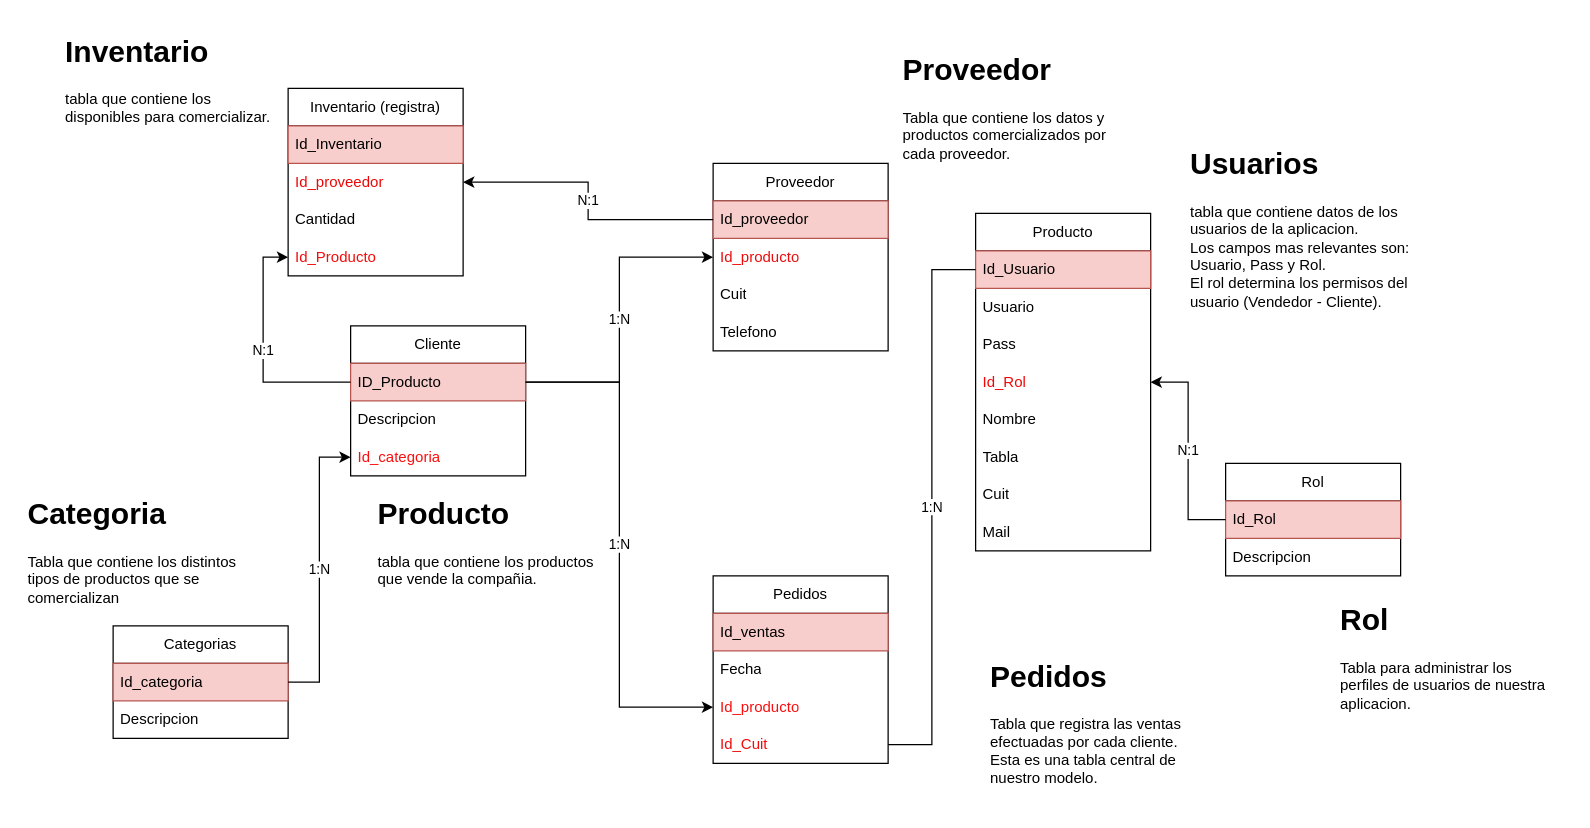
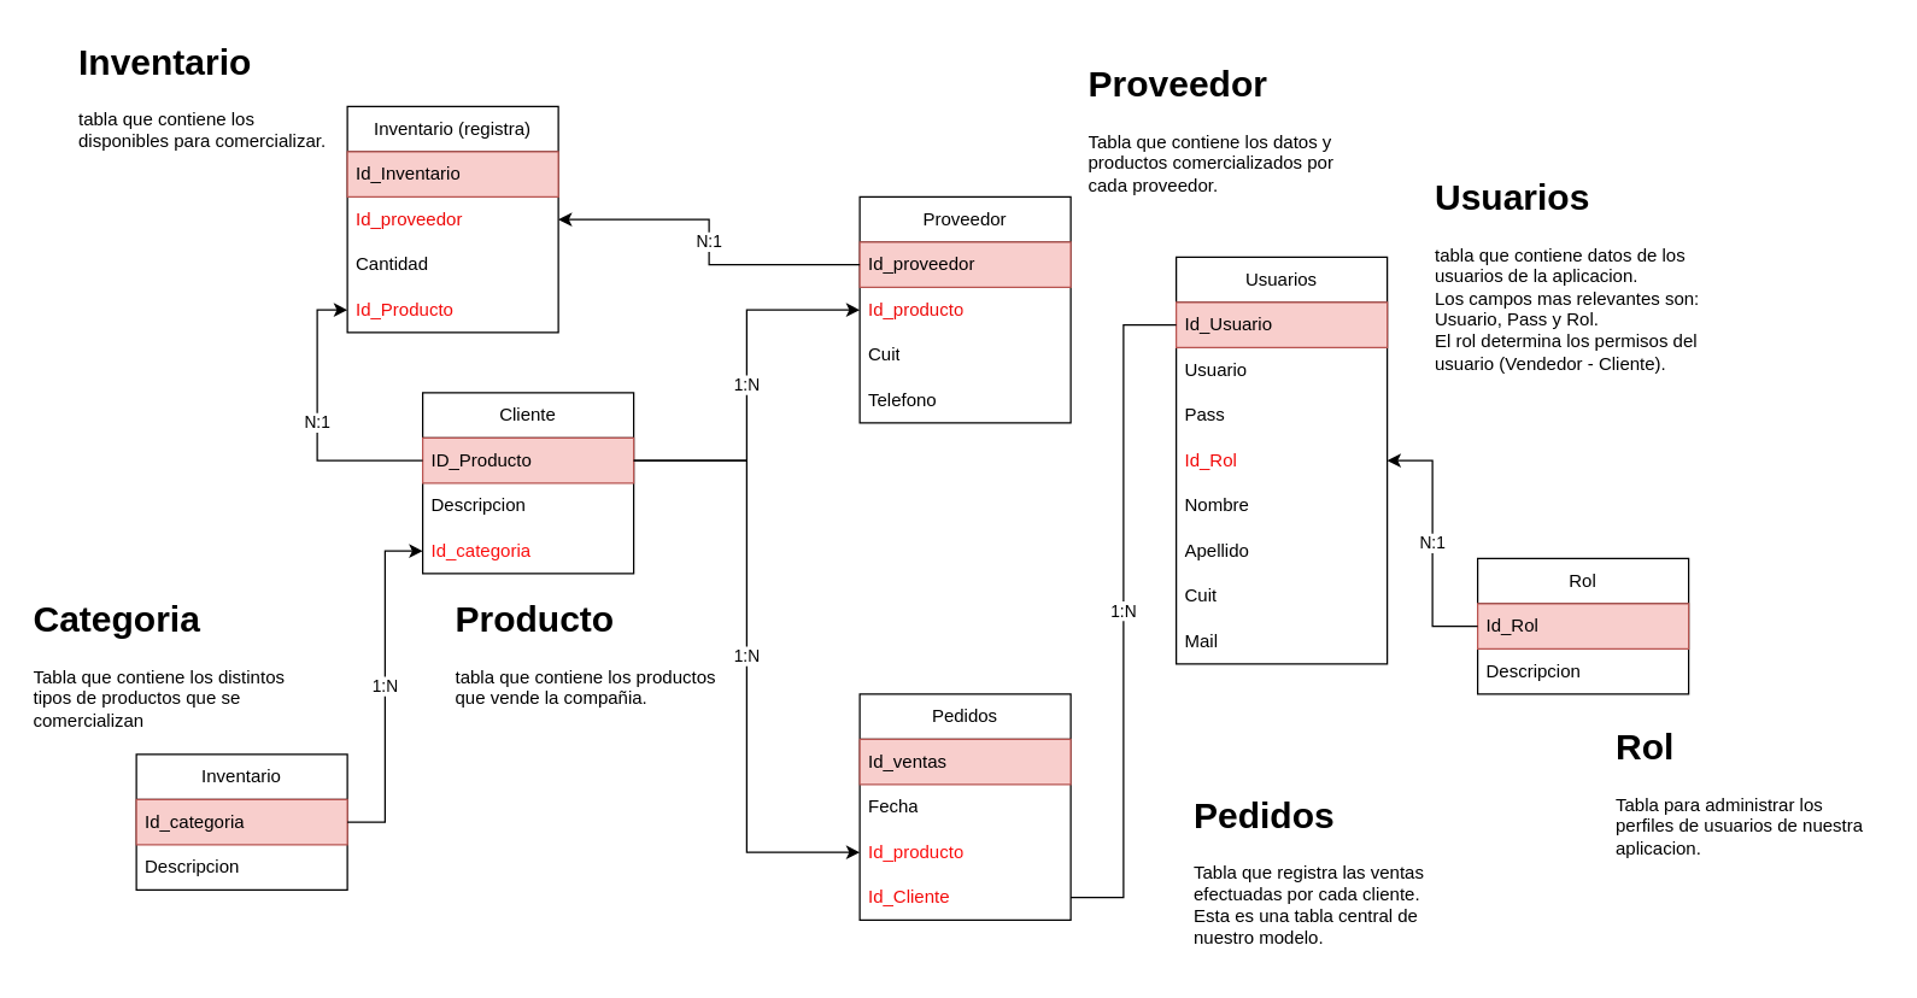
  <mxCell id="0" />
  <mxCell id="1" parent="0" />
  <mxCell id="2" value="Cliente" style="swimlane;fontStyle=0;childLayout=stackLayout;horizontal=1;startSize=30;horizontalStack=0;resizeParent=1;resizeParentMax=0;resizeLast=0;collapsible=1;marginBottom=0;whiteSpace=wrap;html=1;" parent="1" vertex="1"><mxGeometry x="280" y="260" width="140" height="120" as="geometry" /></mxCell>
  <mxCell id="3" value="ID_Producto" style="text;strokeColor=#b85450;fillColor=#f8cecc;align=left;verticalAlign=middle;spacingLeft=4;spacingRight=4;overflow=hidden;points=[[0,0.5],[1,0.5]];portConstraint=eastwest;rotatable=0;whiteSpace=wrap;html=1;" parent="2" vertex="1"><mxGeometry y="30" width="140" height="30" as="geometry" /></mxCell>
  <mxCell id="4" value="Descripcion" style="text;strokeColor=none;fillColor=none;align=left;verticalAlign=middle;spacingLeft=4;spacingRight=4;overflow=hidden;points=[[0,0.5],[1,0.5]];portConstraint=eastwest;rotatable=0;whiteSpace=wrap;html=1;" parent="2" vertex="1"><mxGeometry y="60" width="140" height="30" as="geometry" /></mxCell>
  <mxCell id="5" value="Id_categoria" style="text;strokeColor=none;fillColor=none;align=left;verticalAlign=middle;spacingLeft=4;spacingRight=4;overflow=hidden;points=[[0,0.5],[1,0.5]];portConstraint=eastwest;rotatable=0;whiteSpace=wrap;html=1;fontColor=#fb0e0e;" parent="2" vertex="1"><mxGeometry y="90" width="140" height="30" as="geometry" /></mxCell>
- <mxCell id="6" value="Producto" style="swimlane;fontStyle=0;childLayout=stackLayout;horizontal=1;startSize=30;horizontalStack=0;resizeParent=1;resizeParentMax=0;resizeLast=0;collapsible=1;marginBottom=0;whiteSpace=wrap;html=1;" parent="1" vertex="1"><mxGeometry x="780" y="170" width="140" height="270" as="geometry" /></mxCell>
+ <mxCell id="6" value="Usuarios" style="swimlane;fontStyle=0;childLayout=stackLayout;horizontal=1;startSize=30;horizontalStack=0;resizeParent=1;resizeParentMax=0;resizeLast=0;collapsible=1;marginBottom=0;whiteSpace=wrap;html=1;" parent="1" vertex="1"><mxGeometry x="780" y="170" width="140" height="270" as="geometry" /></mxCell>
  <mxCell id="7" value="Id_Usuario" style="text;strokeColor=#b85450;fillColor=#f8cecc;align=left;verticalAlign=middle;spacingLeft=4;spacingRight=4;overflow=hidden;points=[[0,0.5],[1,0.5]];portConstraint=eastwest;rotatable=0;whiteSpace=wrap;html=1;" parent="6" vertex="1"><mxGeometry y="30" width="140" height="30" as="geometry" /></mxCell>
  <mxCell id="8" value="Usuario" style="text;strokeColor=none;fillColor=none;align=left;verticalAlign=middle;spacingLeft=4;spacingRight=4;overflow=hidden;points=[[0,0.5],[1,0.5]];portConstraint=eastwest;rotatable=0;whiteSpace=wrap;html=1;" parent="6" vertex="1"><mxGeometry y="60" width="140" height="30" as="geometry" /></mxCell>
  <mxCell id="9" value="Pass" style="text;strokeColor=none;fillColor=none;align=left;verticalAlign=middle;spacingLeft=4;spacingRight=4;overflow=hidden;points=[[0,0.5],[1,0.5]];portConstraint=eastwest;rotatable=0;whiteSpace=wrap;html=1;" parent="6" vertex="1"><mxGeometry y="90" width="140" height="30" as="geometry" /></mxCell>
  <mxCell id="10" value="Id_Rol" style="text;strokeColor=none;fillColor=none;align=left;verticalAlign=middle;spacingLeft=4;spacingRight=4;overflow=hidden;points=[[0,0.5],[1,0.5]];portConstraint=eastwest;rotatable=0;whiteSpace=wrap;html=1;fontColor=#f20707;" parent="6" vertex="1"><mxGeometry y="120" width="140" height="30" as="geometry" /></mxCell>
  <mxCell id="11" value="Nombre" style="text;strokeColor=none;fillColor=none;align=left;verticalAlign=middle;spacingLeft=4;spacingRight=4;overflow=hidden;points=[[0,0.5],[1,0.5]];portConstraint=eastwest;rotatable=0;whiteSpace=wrap;html=1;" parent="6" vertex="1"><mxGeometry y="150" width="140" height="30" as="geometry" /></mxCell>
- <mxCell id="12" value="Tabla" style="text;strokeColor=none;fillColor=none;align=left;verticalAlign=middle;spacingLeft=4;spacingRight=4;overflow=hidden;points=[[0,0.5],[1,0.5]];portConstraint=eastwest;rotatable=0;whiteSpace=wrap;html=1;" parent="6" vertex="1"><mxGeometry y="180" width="140" height="30" as="geometry" /></mxCell>
+ <mxCell id="12" value="Apellido" style="text;strokeColor=none;fillColor=none;align=left;verticalAlign=middle;spacingLeft=4;spacingRight=4;overflow=hidden;points=[[0,0.5],[1,0.5]];portConstraint=eastwest;rotatable=0;whiteSpace=wrap;html=1;" parent="6" vertex="1"><mxGeometry y="180" width="140" height="30" as="geometry" /></mxCell>
  <mxCell id="13" value="Cuit" style="text;strokeColor=none;fillColor=none;align=left;verticalAlign=middle;spacingLeft=4;spacingRight=4;overflow=hidden;points=[[0,0.5],[1,0.5]];portConstraint=eastwest;rotatable=0;whiteSpace=wrap;html=1;" parent="6" vertex="1"><mxGeometry y="210" width="140" height="30" as="geometry" /></mxCell>
  <mxCell id="14" value="Mail" style="text;strokeColor=none;fillColor=none;align=left;verticalAlign=middle;spacingLeft=4;spacingRight=4;overflow=hidden;points=[[0,0.5],[1,0.5]];portConstraint=eastwest;rotatable=0;whiteSpace=wrap;html=1;" parent="6" vertex="1"><mxGeometry y="240" width="140" height="30" as="geometry" /></mxCell>
  <mxCell id="15" value="Pedidos" style="swimlane;fontStyle=0;childLayout=stackLayout;horizontal=1;startSize=30;horizontalStack=0;resizeParent=1;resizeParentMax=0;resizeLast=0;collapsible=1;marginBottom=0;whiteSpace=wrap;html=1;" parent="1" vertex="1"><mxGeometry x="570" y="460" width="140" height="150" as="geometry" /></mxCell>
  <mxCell id="16" value="Id_ventas" style="text;strokeColor=#b85450;fillColor=#f8cecc;align=left;verticalAlign=middle;spacingLeft=4;spacingRight=4;overflow=hidden;points=[[0,0.5],[1,0.5]];portConstraint=eastwest;rotatable=0;whiteSpace=wrap;html=1;" parent="15" vertex="1"><mxGeometry y="30" width="140" height="30" as="geometry" /></mxCell>
  <mxCell id="17" value="Fecha" style="text;strokeColor=none;fillColor=none;align=left;verticalAlign=middle;spacingLeft=4;spacingRight=4;overflow=hidden;points=[[0,0.5],[1,0.5]];portConstraint=eastwest;rotatable=0;whiteSpace=wrap;html=1;" parent="15" vertex="1"><mxGeometry y="60" width="140" height="30" as="geometry" /></mxCell>
  <mxCell id="18" value="Id_producto" style="text;strokeColor=none;fillColor=none;align=left;verticalAlign=middle;spacingLeft=4;spacingRight=4;overflow=hidden;points=[[0,0.5],[1,0.5]];portConstraint=eastwest;rotatable=0;whiteSpace=wrap;html=1;fontColor=#fb0e0e;" parent="15" vertex="1"><mxGeometry y="90" width="140" height="30" as="geometry" /></mxCell>
- <mxCell id="19" value="Id_Cuit" style="text;strokeColor=none;fillColor=none;align=left;verticalAlign=middle;spacingLeft=4;spacingRight=4;overflow=hidden;points=[[0,0.5],[1,0.5]];portConstraint=eastwest;rotatable=0;whiteSpace=wrap;html=1;fontColor=#f40b0b;" parent="15" vertex="1"><mxGeometry y="120" width="140" height="30" as="geometry" /></mxCell>
+ <mxCell id="19" value="Id_Cliente" style="text;strokeColor=none;fillColor=none;align=left;verticalAlign=middle;spacingLeft=4;spacingRight=4;overflow=hidden;points=[[0,0.5],[1,0.5]];portConstraint=eastwest;rotatable=0;whiteSpace=wrap;html=1;fontColor=#f40b0b;" parent="15" vertex="1"><mxGeometry y="120" width="140" height="30" as="geometry" /></mxCell>
  <mxCell id="20" value="Inventario (registra)" style="swimlane;fontStyle=0;childLayout=stackLayout;horizontal=1;startSize=30;horizontalStack=0;resizeParent=1;resizeParentMax=0;resizeLast=0;collapsible=1;marginBottom=0;whiteSpace=wrap;html=1;" parent="1" vertex="1"><mxGeometry x="230" y="70" width="140" height="150" as="geometry" /></mxCell>
  <mxCell id="21" value="Id_Inventario" style="text;strokeColor=#b85450;fillColor=#f8cecc;align=left;verticalAlign=middle;spacingLeft=4;spacingRight=4;overflow=hidden;points=[[0,0.5],[1,0.5]];portConstraint=eastwest;rotatable=0;whiteSpace=wrap;html=1;" parent="20" vertex="1"><mxGeometry y="30" width="140" height="30" as="geometry" /></mxCell>
  <mxCell id="22" value="Id_proveedor" style="text;strokeColor=none;fillColor=none;align=left;verticalAlign=middle;spacingLeft=4;spacingRight=4;overflow=hidden;points=[[0,0.5],[1,0.5]];portConstraint=eastwest;rotatable=0;whiteSpace=wrap;html=1;fontColor=#ed0707;" parent="20" vertex="1"><mxGeometry y="60" width="140" height="30" as="geometry" /></mxCell>
  <mxCell id="23" value="Cantidad" style="text;strokeColor=none;fillColor=none;align=left;verticalAlign=middle;spacingLeft=4;spacingRight=4;overflow=hidden;points=[[0,0.5],[1,0.5]];portConstraint=eastwest;rotatable=0;whiteSpace=wrap;html=1;" parent="20" vertex="1"><mxGeometry y="90" width="140" height="30" as="geometry" /></mxCell>
  <mxCell id="24" value="Id_Producto" style="text;strokeColor=none;fillColor=none;align=left;verticalAlign=middle;spacingLeft=4;spacingRight=4;overflow=hidden;points=[[0,0.5],[1,0.5]];portConstraint=eastwest;rotatable=0;whiteSpace=wrap;html=1;fontColor=#f40b0b;" parent="20" vertex="1"><mxGeometry y="120" width="140" height="30" as="geometry" /></mxCell>
  <mxCell id="25" value="Proveedor" style="swimlane;fontStyle=0;childLayout=stackLayout;horizontal=1;startSize=30;horizontalStack=0;resizeParent=1;resizeParentMax=0;resizeLast=0;collapsible=1;marginBottom=0;whiteSpace=wrap;html=1;" parent="1" vertex="1"><mxGeometry x="570" y="130" width="140" height="150" as="geometry" /></mxCell>
  <mxCell id="26" value="Id_proveedor" style="text;strokeColor=#b85450;fillColor=#f8cecc;align=left;verticalAlign=middle;spacingLeft=4;spacingRight=4;overflow=hidden;points=[[0,0.5],[1,0.5]];portConstraint=eastwest;rotatable=0;whiteSpace=wrap;html=1;" parent="25" vertex="1"><mxGeometry y="30" width="140" height="30" as="geometry" /></mxCell>
  <mxCell id="27" value="Id_producto" style="text;strokeColor=none;fillColor=none;align=left;verticalAlign=middle;spacingLeft=4;spacingRight=4;overflow=hidden;points=[[0,0.5],[1,0.5]];portConstraint=eastwest;rotatable=0;whiteSpace=wrap;html=1;fontColor=#ed0c0c;" parent="25" vertex="1"><mxGeometry y="60" width="140" height="30" as="geometry" /></mxCell>
  <mxCell id="28" value="Cuit" style="text;strokeColor=none;fillColor=none;align=left;verticalAlign=middle;spacingLeft=4;spacingRight=4;overflow=hidden;points=[[0,0.5],[1,0.5]];portConstraint=eastwest;rotatable=0;whiteSpace=wrap;html=1;" parent="25" vertex="1"><mxGeometry y="90" width="140" height="30" as="geometry" /></mxCell>
  <mxCell id="29" value="Telefono" style="text;strokeColor=none;fillColor=none;align=left;verticalAlign=middle;spacingLeft=4;spacingRight=4;overflow=hidden;points=[[0,0.5],[1,0.5]];portConstraint=eastwest;rotatable=0;whiteSpace=wrap;html=1;" parent="25" vertex="1"><mxGeometry y="120" width="140" height="30" as="geometry" /></mxCell>
- <mxCell id="30" value="Categorias" style="swimlane;fontStyle=0;childLayout=stackLayout;horizontal=1;startSize=30;horizontalStack=0;resizeParent=1;resizeParentMax=0;resizeLast=0;collapsible=1;marginBottom=0;whiteSpace=wrap;html=1;" parent="1" vertex="1"><mxGeometry x="90" y="500" width="140" height="90" as="geometry" /></mxCell>
+ <mxCell id="30" value="Inventario" style="swimlane;fontStyle=0;childLayout=stackLayout;horizontal=1;startSize=30;horizontalStack=0;resizeParent=1;resizeParentMax=0;resizeLast=0;collapsible=1;marginBottom=0;whiteSpace=wrap;html=1;" parent="1" vertex="1"><mxGeometry x="90" y="500" width="140" height="90" as="geometry" /></mxCell>
  <mxCell id="31" value="Id_categoria" style="text;strokeColor=#b85450;fillColor=#f8cecc;align=left;verticalAlign=middle;spacingLeft=4;spacingRight=4;overflow=hidden;points=[[0,0.5],[1,0.5]];portConstraint=eastwest;rotatable=0;whiteSpace=wrap;html=1;" parent="30" vertex="1"><mxGeometry y="30" width="140" height="30" as="geometry" /></mxCell>
  <mxCell id="32" value="Descripcion" style="text;strokeColor=none;fillColor=none;align=left;verticalAlign=middle;spacingLeft=4;spacingRight=4;overflow=hidden;points=[[0,0.5],[1,0.5]];portConstraint=eastwest;rotatable=0;whiteSpace=wrap;html=1;" parent="30" vertex="1"><mxGeometry y="60" width="140" height="30" as="geometry" /></mxCell>
  <mxCell id="33" value="1:N" style="edgeStyle=orthogonalEdgeStyle;rounded=0;orthogonalLoop=1;jettySize=auto;html=1;" parent="1" source="3" target="18" edge="1"><mxGeometry relative="1" as="geometry" /></mxCell>
  <mxCell id="34" value="1:N" style="edgeStyle=orthogonalEdgeStyle;rounded=0;orthogonalLoop=1;jettySize=auto;html=1;exitX=0;exitY=0.5;exitDx=0;exitDy=0;endArrow=none;" parent="1" source="7" target="19" edge="1"><mxGeometry relative="1" as="geometry" /></mxCell>
  <mxCell id="35" value="1:N" style="edgeStyle=orthogonalEdgeStyle;rounded=0;orthogonalLoop=1;jettySize=auto;html=1;exitX=1;exitY=0.5;exitDx=0;exitDy=0;entryX=0;entryY=0.5;entryDx=0;entryDy=0;" parent="1" source="31" target="5" edge="1"><mxGeometry relative="1" as="geometry" /></mxCell>
  <mxCell id="36" value="N:1" style="edgeStyle=orthogonalEdgeStyle;rounded=0;orthogonalLoop=1;jettySize=auto;html=1;exitX=0;exitY=0.5;exitDx=0;exitDy=0;" parent="1" source="26" target="22" edge="1"><mxGeometry relative="1" as="geometry" /></mxCell>
  <mxCell id="37" value="N:1" style="edgeStyle=orthogonalEdgeStyle;rounded=0;orthogonalLoop=1;jettySize=auto;html=1;exitX=0;exitY=0.5;exitDx=0;exitDy=0;entryX=0;entryY=0.5;entryDx=0;entryDy=0;" parent="1" source="3" target="24" edge="1"><mxGeometry relative="1" as="geometry" /></mxCell>
  <mxCell id="38" value="1:N" style="edgeStyle=orthogonalEdgeStyle;rounded=0;orthogonalLoop=1;jettySize=auto;html=1;exitX=1;exitY=0.5;exitDx=0;exitDy=0;entryX=0;entryY=0.5;entryDx=0;entryDy=0;" parent="1" source="3" target="27" edge="1"><mxGeometry relative="1" as="geometry" /></mxCell>
  <mxCell id="39" value="&lt;h1 style=&quot;margin-top: 0px;&quot;&gt;Usuarios&lt;/h1&gt;&lt;div&gt;tabla que contiene datos de los usuarios de la aplicacion.&lt;/div&gt;&lt;div&gt;Los campos mas relevantes son: Usuario, Pass y Rol.&lt;/div&gt;&lt;div&gt;El rol determina los permisos del usuario (Vendedor - Cliente).&lt;/div&gt;" style="text;html=1;whiteSpace=wrap;overflow=hidden;rounded=0;" parent="1" vertex="1"><mxGeometry x="950" y="110" width="180" height="170" as="geometry" /></mxCell>
  <mxCell id="40" value="&lt;h1 style=&quot;margin-top: 0px;&quot;&gt;Pedidos&lt;/h1&gt;&lt;div&gt;Tabla que registra las ventas efectuadas por cada cliente.&lt;/div&gt;&lt;div&gt;Esta es una tabla central de nuestro modelo.&lt;/div&gt;" style="text;html=1;whiteSpace=wrap;overflow=hidden;rounded=0;" parent="1" vertex="1"><mxGeometry x="790" y="520" width="180" height="120" as="geometry" /></mxCell>
  <mxCell id="41" value="&lt;h1 style=&quot;margin-top: 0px;&quot;&gt;Proveedor&lt;/h1&gt;&lt;p&gt;Tabla que contiene los datos y productos comercializados por cada proveedor.&lt;/p&gt;" style="text;html=1;whiteSpace=wrap;overflow=hidden;rounded=0;" parent="1" vertex="1"><mxGeometry x="720" y="35" width="180" height="120" as="geometry" /></mxCell>
  <mxCell id="42" value="&lt;h1 style=&quot;margin-top: 0px;&quot;&gt;Inventario&lt;/h1&gt;&lt;div&gt;tabla que contiene los disponibles para comercializar.&lt;/div&gt;" style="text;html=1;whiteSpace=wrap;overflow=hidden;rounded=0;" parent="1" vertex="1"><mxGeometry x="50" y="20" width="180" height="120" as="geometry" /></mxCell>
  <mxCell id="43" value="&lt;h1 style=&quot;margin-top: 0px;&quot;&gt;Categoria&lt;/h1&gt;&lt;div&gt;Tabla que contiene los distintos tipos de productos que se comercializan&lt;/div&gt;" style="text;html=1;whiteSpace=wrap;overflow=hidden;rounded=0;" parent="1" vertex="1"><mxGeometry x="20" y="390" width="180" height="110" as="geometry" /></mxCell>
  <mxCell id="44" value="&lt;h1 style=&quot;margin-top: 0px;&quot;&gt;Producto&lt;/h1&gt;&lt;div&gt;tabla que contiene los productos que vende la compañia.&lt;/div&gt;" style="text;html=1;whiteSpace=wrap;overflow=hidden;rounded=0;" parent="1" vertex="1"><mxGeometry x="300" y="390" width="180" height="120" as="geometry" /></mxCell>
  <mxCell id="45" value="Rol" style="swimlane;fontStyle=0;childLayout=stackLayout;horizontal=1;startSize=30;horizontalStack=0;resizeParent=1;resizeParentMax=0;resizeLast=0;collapsible=1;marginBottom=0;whiteSpace=wrap;html=1;" parent="1" vertex="1"><mxGeometry x="980" y="370" width="140" height="90" as="geometry" /></mxCell>
  <mxCell id="46" value="Id_Rol" style="text;strokeColor=#b85450;fillColor=#f8cecc;align=left;verticalAlign=middle;spacingLeft=4;spacingRight=4;overflow=hidden;points=[[0,0.5],[1,0.5]];portConstraint=eastwest;rotatable=0;whiteSpace=wrap;html=1;" parent="45" vertex="1"><mxGeometry y="30" width="140" height="30" as="geometry" /></mxCell>
  <mxCell id="47" value="Descripcion" style="text;strokeColor=none;fillColor=none;align=left;verticalAlign=middle;spacingLeft=4;spacingRight=4;overflow=hidden;points=[[0,0.5],[1,0.5]];portConstraint=eastwest;rotatable=0;whiteSpace=wrap;html=1;" parent="45" vertex="1"><mxGeometry y="60" width="140" height="30" as="geometry" /></mxCell>
  <mxCell id="48" value="N:1" style="edgeStyle=orthogonalEdgeStyle;rounded=0;orthogonalLoop=1;jettySize=auto;html=1;entryX=1;entryY=0.5;entryDx=0;entryDy=0;" parent="1" source="46" target="10" edge="1"><mxGeometry relative="1" as="geometry" /></mxCell>
  <mxCell id="49" value="&lt;h1 style=&quot;margin-top: 0px;&quot;&gt;Rol&lt;/h1&gt;&lt;div&gt;Tabla para administrar los perfiles de usuarios de nuestra aplicacion.&lt;/div&gt;" style="text;html=1;whiteSpace=wrap;overflow=hidden;rounded=0;" parent="1" vertex="1"><mxGeometry x="1070" y="475" width="180" height="120" as="geometry" /></mxCell>
